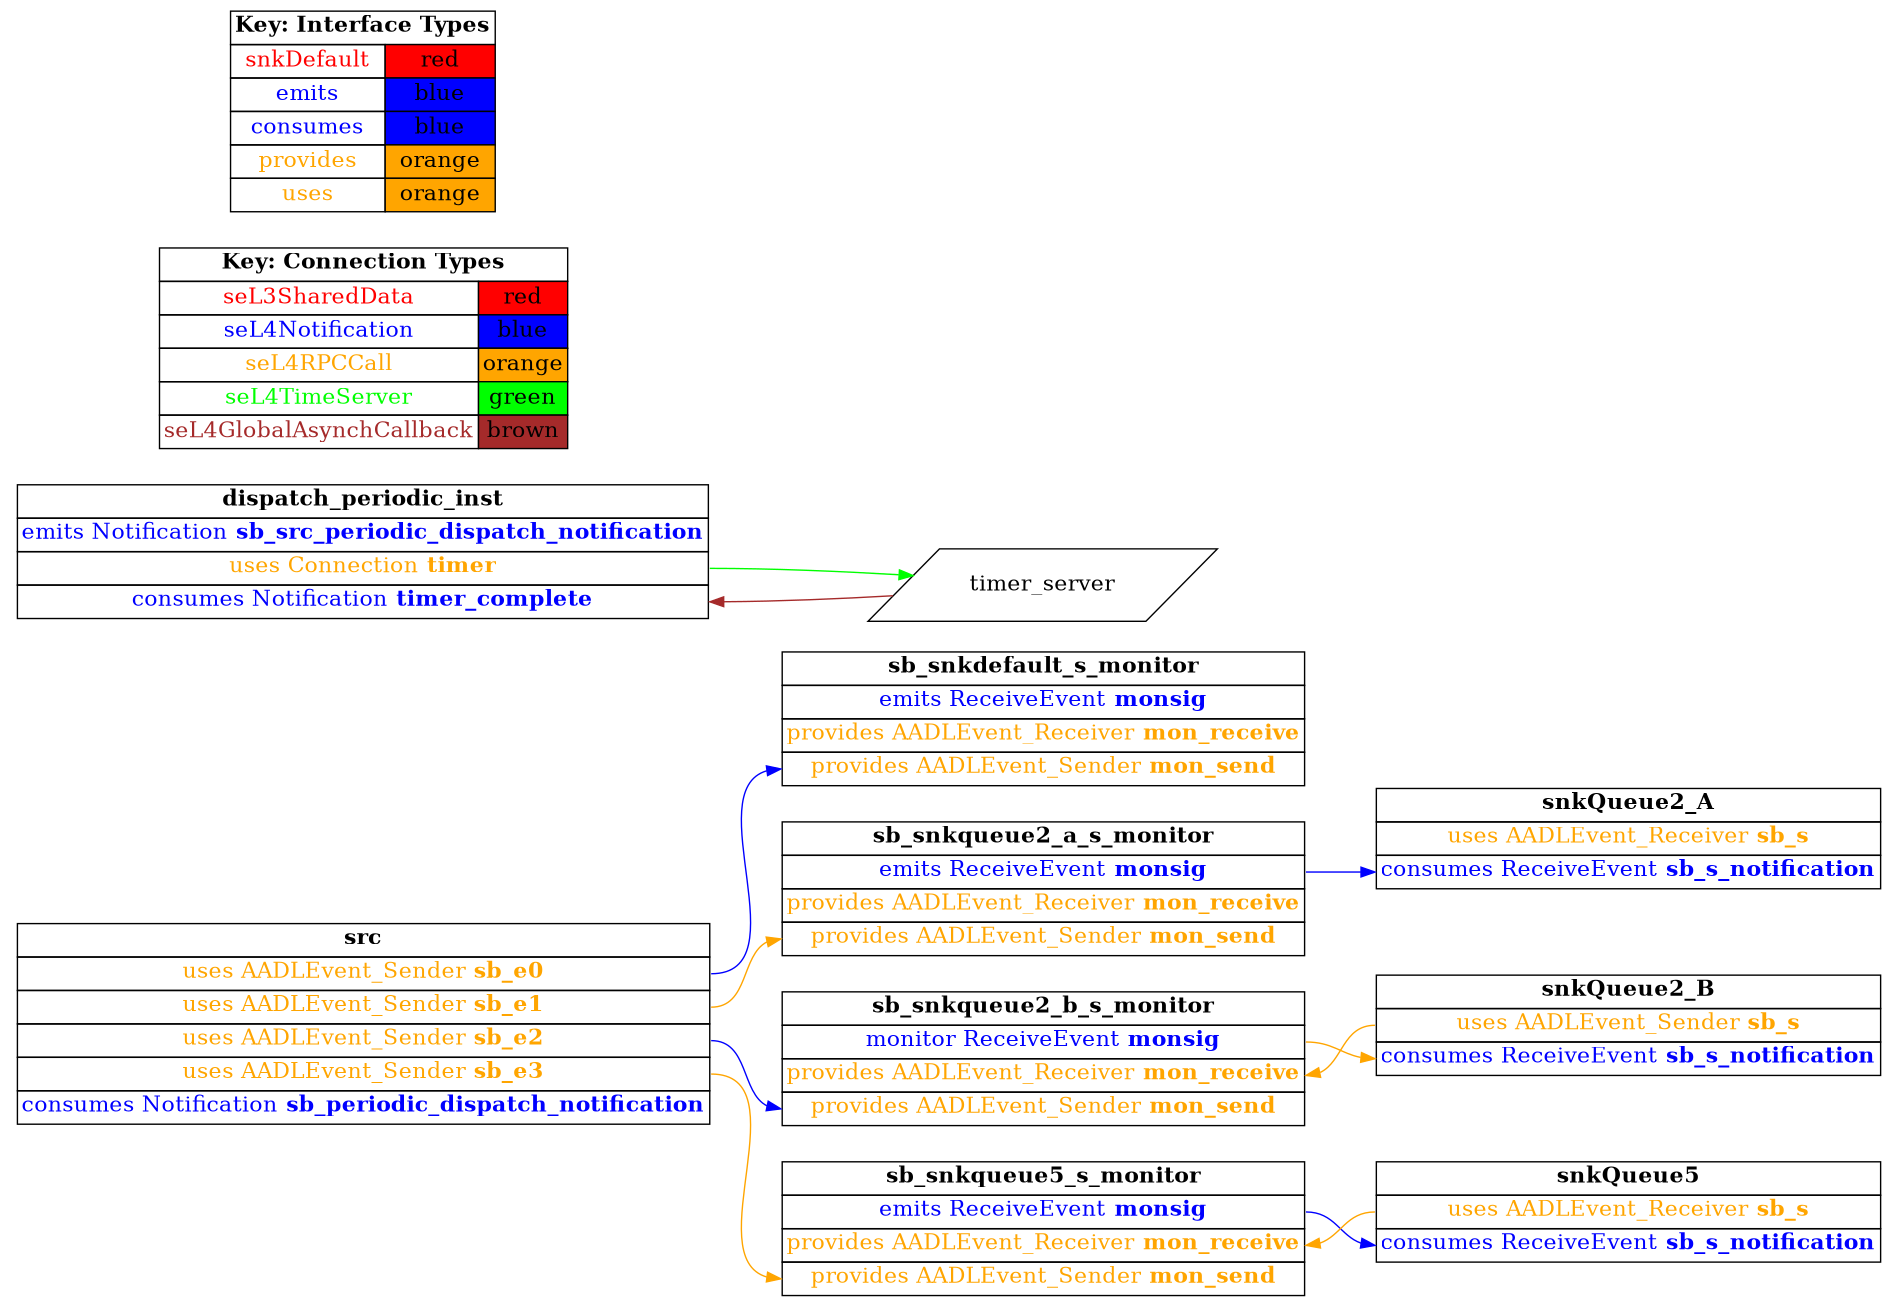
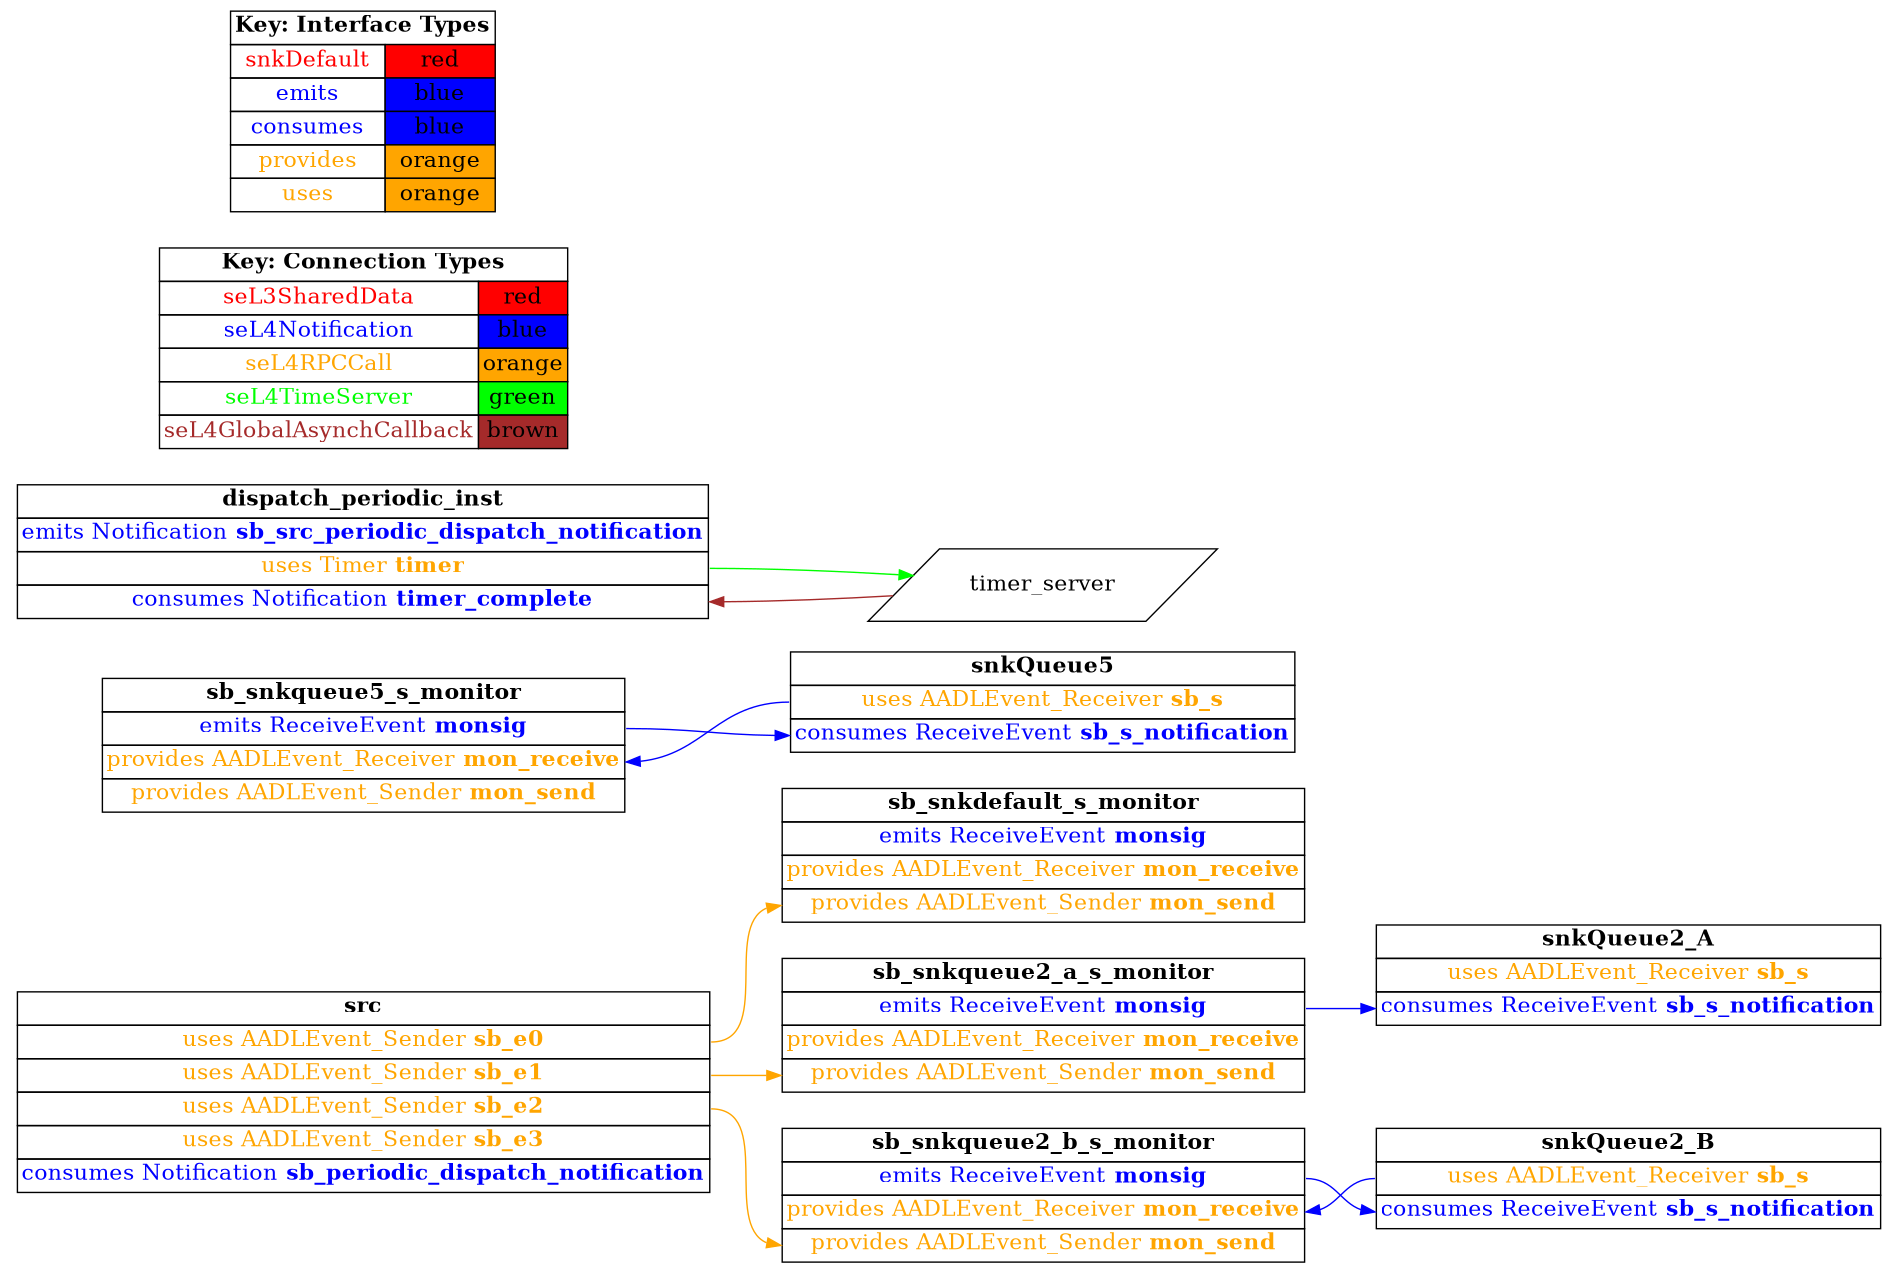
  digraph {
    rankdir=LR
    node [fontsize=16 shape=plaintext]
    edge [color=orange headport=mon_send tailport=monsig]
    n1 [label=<     <TABLE BORDER="0" CELLBORDER="1" CELLSPACING="0">       <TR><TD><B>src</B></TD></TR>       <TR><TD PORT="sb_e0"><FONT COLOR="orange">uses AADLEvent_Sender <B>sb_e0</B></FONT></TD></TR>       <TR><TD PORT="sb_e1"><FONT COLOR="orange">uses AADLEvent_Sender <B>sb_e1</B></FONT></TD></TR>       <TR><TD PORT="sb_e2"><FONT COLOR="orange">uses AADLEvent_Sender <B>sb_e2</B></FONT></TD></TR>       <TR><TD PORT="sb_e3"><FONT COLOR="orange">uses AADLEvent_Sender <B>sb_e3</B></FONT></TD></TR>       <TR><TD PORT="sb_periodic_dispatch_notification"><FONT COLOR="blue">consumes Notification <B>sb_periodic_dispatch_notification</B></FONT></TD></TR>"     </TABLE>   >]
    n2 [label=<     <TABLE BORDER="0" CELLBORDER="1" CELLSPACING="0">       <TR><TD><B>sb_snkdefault_s_monitor</B></TD></TR>       <TR><TD PORT="monsig"><FONT COLOR="blue">emits ReceiveEvent <B>monsig</B></FONT></TD></TR>       <TR><TD PORT="mon_receive"><FONT COLOR="orange">provides AADLEvent_Receiver <B>mon_receive</B></FONT></TD></TR>       <TR><TD PORT="mon_send"><FONT COLOR="orange">provides AADLEvent_Sender <B>mon_send</B></FONT></TD></TR>"     </TABLE>   >]
    n3 [label=<     <TABLE BORDER="0" CELLBORDER="1" CELLSPACING="0">       <TR><TD><B>sb_snkqueue2_a_s_monitor</B></TD></TR>       <TR><TD PORT="monsig"><FONT COLOR="blue">emits ReceiveEvent <B>monsig</B></FONT></TD></TR>       <TR><TD PORT="mon_receive"><FONT COLOR="orange">provides AADLEvent_Receiver <B>mon_receive</B></FONT></TD></TR>       <TR><TD PORT="mon_send"><FONT COLOR="orange">provides AADLEvent_Sender <B>mon_send</B></FONT></TD></TR>"     </TABLE>   >]
-   n4 [label=<     <TABLE BORDER="0" CELLBORDER="1" CELLSPACING="0">       <TR><TD><B>sb_snkqueue2_b_s_monitor</B></TD></TR>       <TR><TD PORT="monsig"><FONT COLOR="blue">monitor ReceiveEvent <B>monsig</B></FONT></TD></TR>       <TR><TD PORT="mon_receive"><FONT COLOR="orange">provides AADLEvent_Receiver <B>mon_receive</B></FONT></TD></TR>       <TR><TD PORT="mon_send"><FONT COLOR="orange">provides AADLEvent_Sender <B>mon_send</B></FONT></TD></TR>"     </TABLE>   >]
+   n4 [label=<     <TABLE BORDER="0" CELLBORDER="1" CELLSPACING="0">       <TR><TD><B>sb_snkqueue2_b_s_monitor</B></TD></TR>       <TR><TD PORT="monsig"><FONT COLOR="blue">emits ReceiveEvent <B>monsig</B></FONT></TD></TR>       <TR><TD PORT="mon_receive"><FONT COLOR="orange">provides AADLEvent_Receiver <B>mon_receive</B></FONT></TD></TR>       <TR><TD PORT="mon_send"><FONT COLOR="orange">provides AADLEvent_Sender <B>mon_send</B></FONT></TD></TR>"     </TABLE>   >]
    n5 [label=<     <TABLE BORDER="0" CELLBORDER="1" CELLSPACING="0">       <TR><TD><B>sb_snkqueue5_s_monitor</B></TD></TR>       <TR><TD PORT="monsig"><FONT COLOR="blue">emits ReceiveEvent <B>monsig</B></FONT></TD></TR>       <TR><TD PORT="mon_receive"><FONT COLOR="orange">provides AADLEvent_Receiver <B>mon_receive</B></FONT></TD></TR>       <TR><TD PORT="mon_send"><FONT COLOR="orange">provides AADLEvent_Sender <B>mon_send</B></FONT></TD></TR>"     </TABLE>   >]
    n6 [label=<     <TABLE BORDER="0" CELLBORDER="1" CELLSPACING="0">       <TR><TD><B>snkQueue2_A</B></TD></TR>       <TR><TD PORT="sb_s"><FONT COLOR="orange">uses AADLEvent_Receiver <B>sb_s</B></FONT></TD></TR>       <TR><TD PORT="sb_s_notification"><FONT COLOR="blue">consumes ReceiveEvent <B>sb_s_notification</B></FONT></TD></TR>"     </TABLE>   >]
-   n7 [label=<     <TABLE BORDER="0" CELLBORDER="1" CELLSPACING="0">       <TR><TD><B>snkQueue2_B</B></TD></TR>       <TR><TD PORT="sb_s"><FONT COLOR="orange">uses AADLEvent_Sender <B>sb_s</B></FONT></TD></TR>       <TR><TD PORT="sb_s_notification"><FONT COLOR="blue">consumes ReceiveEvent <B>sb_s_notification</B></FONT></TD></TR>"     </TABLE>   >]
+   n7 [label=<     <TABLE BORDER="0" CELLBORDER="1" CELLSPACING="0">       <TR><TD><B>snkQueue2_B</B></TD></TR>       <TR><TD PORT="sb_s"><FONT COLOR="orange">uses AADLEvent_Receiver <B>sb_s</B></FONT></TD></TR>       <TR><TD PORT="sb_s_notification"><FONT COLOR="blue">consumes ReceiveEvent <B>sb_s_notification</B></FONT></TD></TR>"     </TABLE>   >]
    n8 [label=<     <TABLE BORDER="0" CELLBORDER="1" CELLSPACING="0">       <TR><TD><B>snkQueue5</B></TD></TR>       <TR><TD PORT="sb_s"><FONT COLOR="orange">uses AADLEvent_Receiver <B>sb_s</B></FONT></TD></TR>       <TR><TD PORT="sb_s_notification"><FONT COLOR="blue">consumes ReceiveEvent <B>sb_s_notification</B></FONT></TD></TR>"     </TABLE>   >]
-   n9 [label=<     <TABLE BORDER="0" CELLBORDER="1" CELLSPACING="0">       <TR><TD><B>dispatch_periodic_inst</B></TD></TR>       <TR><TD PORT="sb_src_periodic_dispatch_notification"><FONT COLOR="blue">emits Notification <B>sb_src_periodic_dispatch_notification</B></FONT></TD></TR>       <TR><TD PORT="timer"><FONT COLOR="orange">uses Connection <B>timer</B></FONT></TD></TR>       <TR><TD PORT="timer_complete"><FONT COLOR="blue">consumes Notification <B>timer_complete</B></FONT></TD></TR>"     </TABLE>   >]
+   n9 [label=<     <TABLE BORDER="0" CELLBORDER="1" CELLSPACING="0">       <TR><TD><B>dispatch_periodic_inst</B></TD></TR>       <TR><TD PORT="sb_src_periodic_dispatch_notification"><FONT COLOR="blue">emits Notification <B>sb_src_periodic_dispatch_notification</B></FONT></TD></TR>       <TR><TD PORT="timer"><FONT COLOR="orange">uses Timer <B>timer</B></FONT></TD></TR>       <TR><TD PORT="timer_complete"><FONT COLOR="blue">consumes Notification <B>timer_complete</B></FONT></TD></TR>"     </TABLE>   >]
    n10 [label=timer_server shape=parallelogram]
    n11 [label=<    <TABLE BORDER="0" CELLBORDER="1" CELLSPACING="0">      <TR><TD COLSPAN="2"><B>Key: Connection Types</B></TD></TR>      <TR><TD><FONT COLOR="red">seL3SharedData</FONT></TD><TD BGCOLOR="red">red</TD></TR>      <TR><TD><FONT COLOR="blue">seL4Notification</FONT></TD><TD BGCOLOR="blue">blue</TD></TR>      <TR><TD><FONT COLOR="orange">seL4RPCCall</FONT></TD><TD BGCOLOR="orange">orange</TD></TR>      <TR><TD><FONT COLOR="green">seL4TimeServer</FONT></TD><TD BGCOLOR="green">green</TD></TR>      <TR><TD><FONT COLOR="brown">seL4GlobalAsynchCallback</FONT></TD><TD BGCOLOR="brown">brown</TD></TR>    </TABLE>   >]
    n12 [label=<    <TABLE BORDER="0" CELLBORDER="1" CELLSPACING="0">      <TR><TD COLSPAN="2"><B>Key: Interface Types</B></TD></TR>      <TR><TD><FONT COLOR="red">snkDefault</FONT></TD><TD BGCOLOR="red">red</TD></TR>      <TR><TD><FONT COLOR="blue">emits</FONT></TD><TD BGCOLOR="blue">blue</TD></TR>      <TR><TD><FONT COLOR="blue">consumes</FONT></TD><TD BGCOLOR="blue">blue</TD></TR>      <TR><TD><FONT COLOR="orange">provides</FONT></TD><TD BGCOLOR="orange">orange</TD></TR>      <TR><TD><FONT COLOR="orange">uses</FONT></TD><TD BGCOLOR="orange">orange</TD></TR>    </TABLE>   >]
-   n1 -> n2 [color=blue tailport=sb_e0]
+   n1 -> n2 [tailport=sb_e0]
    n1 -> n3 [tailport=sb_e1]
-   n1 -> n4 [color=blue tailport=sb_e2]
-   n1 -> n5 [tailport=sb_e3]
+   n1 -> n4 [tailport=sb_e2]
    n3 -> n6 [color=blue headport=sb_s_notification]
-   n4 -> n7 [headport=sb_s_notification]
+   n4 -> n7 [color=blue headport=sb_s_notification]
    n5 -> n8 [color=blue headport=sb_s_notification]
-   n7 -> n4 [headport=mon_receive tailport=sb_s]
-   n8 -> n5 [headport=mon_receive tailport=sb_s]
+   n7 -> n4 [color=blue headport=mon_receive tailport=sb_s]
+   n8 -> n5 [color=blue headport=mon_receive tailport=sb_s]
    n9 -> n10 [color=green headport=the_timer tailport=timer]
    n10 -> n9 [color=brown headport=timer_complete tailport=timer_notification]
  }
